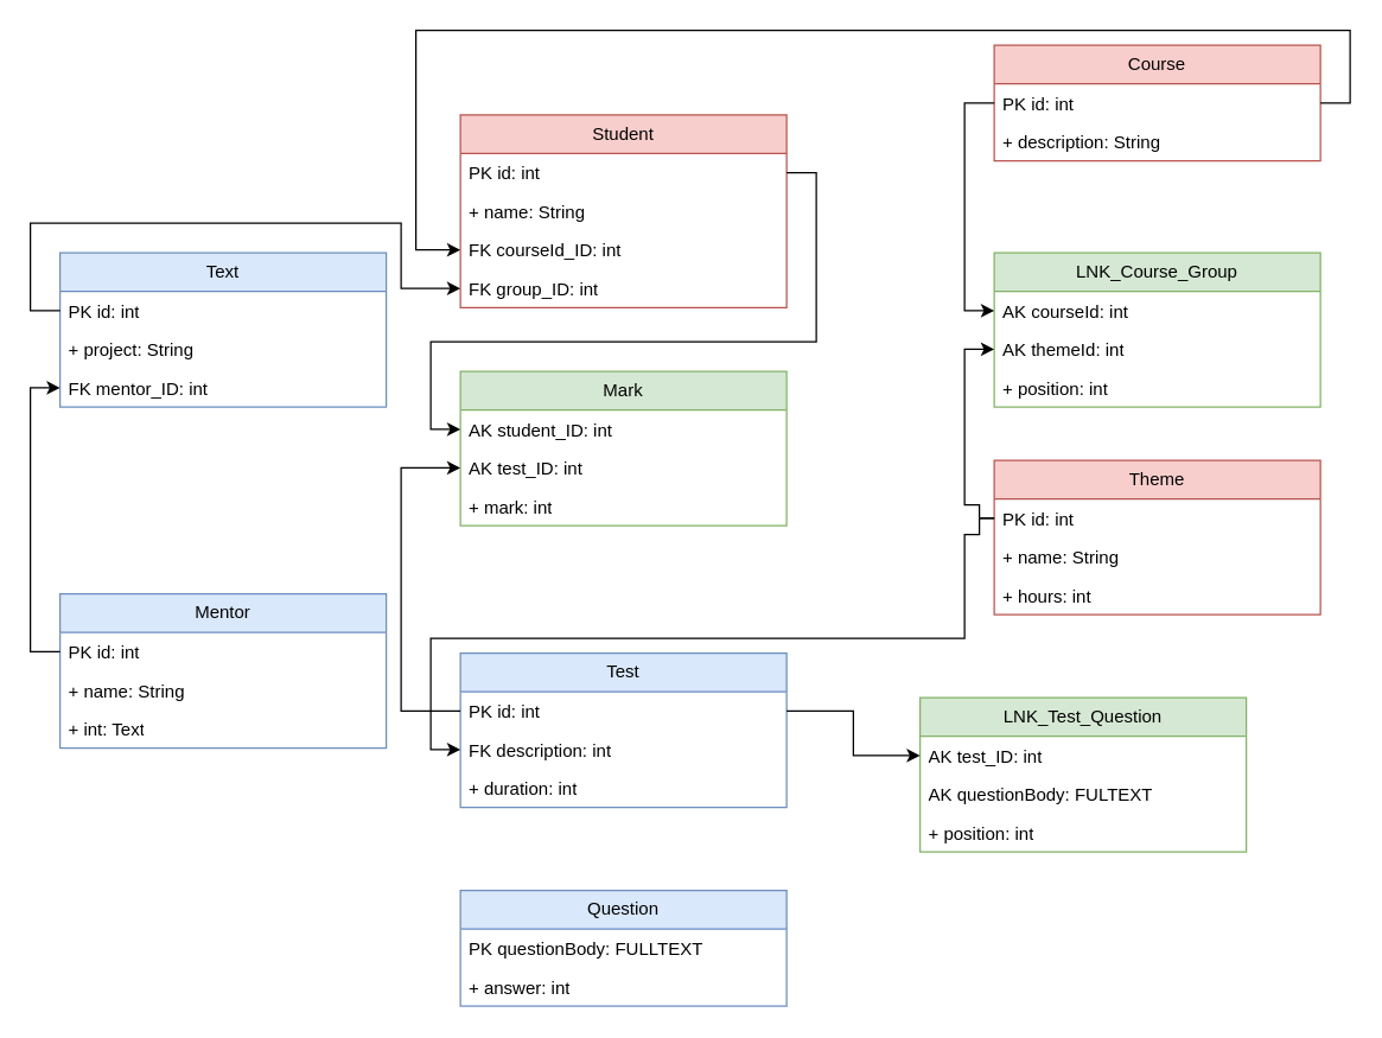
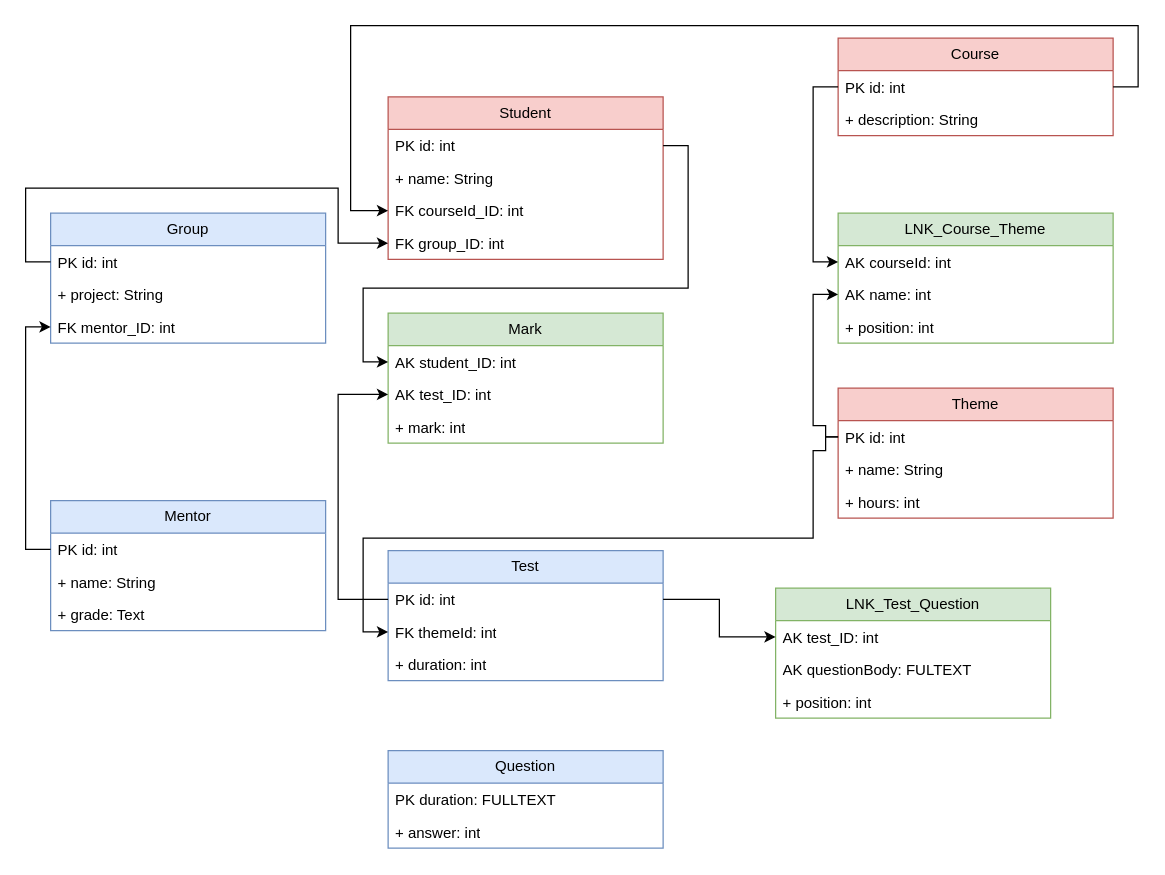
  <mxCell id="0" />
  <mxCell id="1" parent="0" />
  <mxCell id="2" value="Student" style="swimlane;fontStyle=0;childLayout=stackLayout;horizontal=1;startSize=26;fillColor=#f8cecc;horizontalStack=0;resizeParent=1;resizeParentMax=0;resizeLast=0;collapsible=1;marginBottom=0;whiteSpace=wrap;html=1;strokeColor=#b85450;" vertex="1" parent="1"><mxGeometry x="310" y="77" width="220" height="130" as="geometry" /></mxCell>
  <mxCell id="3" value="PK id: int" style="text;strokeColor=none;fillColor=none;align=left;verticalAlign=top;spacingLeft=4;spacingRight=4;overflow=hidden;rotatable=0;points=[[0,0.5],[1,0.5]];portConstraint=eastwest;whiteSpace=wrap;html=1;" vertex="1" parent="2"><mxGeometry y="26" width="220" height="26" as="geometry" /></mxCell>
  <mxCell id="4" value="+ name: String" style="text;strokeColor=none;fillColor=none;align=left;verticalAlign=top;spacingLeft=4;spacingRight=4;overflow=hidden;rotatable=0;points=[[0,0.5],[1,0.5]];portConstraint=eastwest;whiteSpace=wrap;html=1;" vertex="1" parent="2"><mxGeometry y="52" width="220" height="26" as="geometry" /></mxCell>
  <mxCell id="5" value="FK courseId_ID: int" style="text;strokeColor=none;fillColor=none;align=left;verticalAlign=top;spacingLeft=4;spacingRight=4;overflow=hidden;rotatable=0;points=[[0,0.5],[1,0.5]];portConstraint=eastwest;whiteSpace=wrap;html=1;" vertex="1" parent="2"><mxGeometry y="78" width="220" height="26" as="geometry" /></mxCell>
  <mxCell id="6" value="FK group_ID: int" style="text;strokeColor=none;fillColor=none;align=left;verticalAlign=top;spacingLeft=4;spacingRight=4;overflow=hidden;rotatable=0;points=[[0,0.5],[1,0.5]];portConstraint=eastwest;whiteSpace=wrap;html=1;" vertex="1" parent="2"><mxGeometry y="104" width="220" height="26" as="geometry" /></mxCell>
  <mxCell id="7" value="Course" style="swimlane;fontStyle=0;childLayout=stackLayout;horizontal=1;startSize=26;fillColor=#f8cecc;horizontalStack=0;resizeParent=1;resizeParentMax=0;resizeLast=0;collapsible=1;marginBottom=0;whiteSpace=wrap;html=1;strokeColor=#b85450;" vertex="1" parent="1"><mxGeometry x="670" y="30" width="220" height="78" as="geometry" /></mxCell>
  <mxCell id="8" value="PK id: int" style="text;strokeColor=none;fillColor=none;align=left;verticalAlign=top;spacingLeft=4;spacingRight=4;overflow=hidden;rotatable=0;points=[[0,0.5],[1,0.5]];portConstraint=eastwest;whiteSpace=wrap;html=1;" vertex="1" parent="7"><mxGeometry y="26" width="220" height="26" as="geometry" /></mxCell>
  <mxCell id="9" value="+ description: String" style="text;strokeColor=none;fillColor=none;align=left;verticalAlign=top;spacingLeft=4;spacingRight=4;overflow=hidden;rotatable=0;points=[[0,0.5],[1,0.5]];portConstraint=eastwest;whiteSpace=wrap;html=1;" vertex="1" parent="7"><mxGeometry y="52" width="220" height="26" as="geometry" /></mxCell>
  <mxCell id="10" value="Theme" style="swimlane;fontStyle=0;childLayout=stackLayout;horizontal=1;startSize=26;fillColor=#f8cecc;horizontalStack=0;resizeParent=1;resizeParentMax=0;resizeLast=0;collapsible=1;marginBottom=0;whiteSpace=wrap;html=1;strokeColor=#b85450;" vertex="1" parent="1"><mxGeometry x="670" y="310" width="220" height="104" as="geometry" /></mxCell>
  <mxCell id="11" value="PK id: int" style="text;strokeColor=none;fillColor=none;align=left;verticalAlign=top;spacingLeft=4;spacingRight=4;overflow=hidden;rotatable=0;points=[[0,0.5],[1,0.5]];portConstraint=eastwest;whiteSpace=wrap;html=1;" vertex="1" parent="10"><mxGeometry y="26" width="220" height="26" as="geometry" /></mxCell>
  <mxCell id="12" value="+ name: String" style="text;strokeColor=none;fillColor=none;align=left;verticalAlign=top;spacingLeft=4;spacingRight=4;overflow=hidden;rotatable=0;points=[[0,0.5],[1,0.5]];portConstraint=eastwest;whiteSpace=wrap;html=1;" vertex="1" parent="10"><mxGeometry y="52" width="220" height="26" as="geometry" /></mxCell>
  <mxCell id="13" value="+ hours: int" style="text;strokeColor=none;fillColor=none;align=left;verticalAlign=top;spacingLeft=4;spacingRight=4;overflow=hidden;rotatable=0;points=[[0,0.5],[1,0.5]];portConstraint=eastwest;whiteSpace=wrap;html=1;" vertex="1" parent="10"><mxGeometry y="78" width="220" height="26" as="geometry" /></mxCell>
  <mxCell id="14" value="Mark" style="swimlane;fontStyle=0;childLayout=stackLayout;horizontal=1;startSize=26;fillColor=#d5e8d4;horizontalStack=0;resizeParent=1;resizeParentMax=0;resizeLast=0;collapsible=1;marginBottom=0;whiteSpace=wrap;html=1;strokeColor=#82b366;" vertex="1" parent="1"><mxGeometry x="310" y="250" width="220" height="104" as="geometry" /></mxCell>
  <mxCell id="15" value="AK student_ID: int" style="text;strokeColor=none;fillColor=none;align=left;verticalAlign=top;spacingLeft=4;spacingRight=4;overflow=hidden;rotatable=0;points=[[0,0.5],[1,0.5]];portConstraint=eastwest;whiteSpace=wrap;html=1;" vertex="1" parent="14"><mxGeometry y="26" width="220" height="26" as="geometry" /></mxCell>
  <mxCell id="16" value="AK test_ID: int" style="text;strokeColor=none;fillColor=none;align=left;verticalAlign=top;spacingLeft=4;spacingRight=4;overflow=hidden;rotatable=0;points=[[0,0.5],[1,0.5]];portConstraint=eastwest;whiteSpace=wrap;html=1;" vertex="1" parent="14"><mxGeometry y="52" width="220" height="26" as="geometry" /></mxCell>
  <mxCell id="17" value="+ mark: int" style="text;strokeColor=none;fillColor=none;align=left;verticalAlign=top;spacingLeft=4;spacingRight=4;overflow=hidden;rotatable=0;points=[[0,0.5],[1,0.5]];portConstraint=eastwest;whiteSpace=wrap;html=1;" vertex="1" parent="14"><mxGeometry y="78" width="220" height="26" as="geometry" /></mxCell>
- <mxCell id="18" value="LNK_Course_Group" style="swimlane;fontStyle=0;childLayout=stackLayout;horizontal=1;startSize=26;fillColor=#d5e8d4;horizontalStack=0;resizeParent=1;resizeParentMax=0;resizeLast=0;collapsible=1;marginBottom=0;whiteSpace=wrap;html=1;strokeColor=#82b366;" vertex="1" parent="1"><mxGeometry x="670" y="170" width="220" height="104" as="geometry" /></mxCell>
+ <mxCell id="18" value="LNK_Course_Theme" style="swimlane;fontStyle=0;childLayout=stackLayout;horizontal=1;startSize=26;fillColor=#d5e8d4;horizontalStack=0;resizeParent=1;resizeParentMax=0;resizeLast=0;collapsible=1;marginBottom=0;whiteSpace=wrap;html=1;strokeColor=#82b366;" vertex="1" parent="1"><mxGeometry x="670" y="170" width="220" height="104" as="geometry" /></mxCell>
  <mxCell id="19" value="AK courseId: int" style="text;strokeColor=none;fillColor=none;align=left;verticalAlign=top;spacingLeft=4;spacingRight=4;overflow=hidden;rotatable=0;points=[[0,0.5],[1,0.5]];portConstraint=eastwest;whiteSpace=wrap;html=1;" vertex="1" parent="18"><mxGeometry y="26" width="220" height="26" as="geometry" /></mxCell>
- <mxCell id="20" value="AK themeId: int" style="text;strokeColor=none;fillColor=none;align=left;verticalAlign=top;spacingLeft=4;spacingRight=4;overflow=hidden;rotatable=0;points=[[0,0.5],[1,0.5]];portConstraint=eastwest;whiteSpace=wrap;html=1;" vertex="1" parent="18"><mxGeometry y="52" width="220" height="26" as="geometry" /></mxCell>
+ <mxCell id="20" value="AK name: int" style="text;strokeColor=none;fillColor=none;align=left;verticalAlign=top;spacingLeft=4;spacingRight=4;overflow=hidden;rotatable=0;points=[[0,0.5],[1,0.5]];portConstraint=eastwest;whiteSpace=wrap;html=1;" vertex="1" parent="18"><mxGeometry y="52" width="220" height="26" as="geometry" /></mxCell>
  <mxCell id="21" value="+ position: int" style="text;strokeColor=none;fillColor=none;align=left;verticalAlign=top;spacingLeft=4;spacingRight=4;overflow=hidden;rotatable=0;points=[[0,0.5],[1,0.5]];portConstraint=eastwest;whiteSpace=wrap;html=1;" vertex="1" parent="18"><mxGeometry y="78" width="220" height="26" as="geometry" /></mxCell>
  <mxCell id="22" value="Test" style="swimlane;fontStyle=0;childLayout=stackLayout;horizontal=1;startSize=26;fillColor=#dae8fc;horizontalStack=0;resizeParent=1;resizeParentMax=0;resizeLast=0;collapsible=1;marginBottom=0;whiteSpace=wrap;html=1;strokeColor=#6c8ebf;" vertex="1" parent="1"><mxGeometry x="310" y="440" width="220" height="104" as="geometry" /></mxCell>
  <mxCell id="23" value="PK id: int" style="text;strokeColor=none;fillColor=none;align=left;verticalAlign=top;spacingLeft=4;spacingRight=4;overflow=hidden;rotatable=0;points=[[0,0.5],[1,0.5]];portConstraint=eastwest;whiteSpace=wrap;html=1;" vertex="1" parent="22"><mxGeometry y="26" width="220" height="26" as="geometry" /></mxCell>
- <mxCell id="24" value="FK description: int" style="text;strokeColor=none;fillColor=none;align=left;verticalAlign=top;spacingLeft=4;spacingRight=4;overflow=hidden;rotatable=0;points=[[0,0.5],[1,0.5]];portConstraint=eastwest;whiteSpace=wrap;html=1;" vertex="1" parent="22"><mxGeometry y="52" width="220" height="26" as="geometry" /></mxCell>
+ <mxCell id="24" value="FK themeId: int" style="text;strokeColor=none;fillColor=none;align=left;verticalAlign=top;spacingLeft=4;spacingRight=4;overflow=hidden;rotatable=0;points=[[0,0.5],[1,0.5]];portConstraint=eastwest;whiteSpace=wrap;html=1;" vertex="1" parent="22"><mxGeometry y="52" width="220" height="26" as="geometry" /></mxCell>
  <mxCell id="25" value="+ duration: int" style="text;strokeColor=none;fillColor=none;align=left;verticalAlign=top;spacingLeft=4;spacingRight=4;overflow=hidden;rotatable=0;points=[[0,0.5],[1,0.5]];portConstraint=eastwest;whiteSpace=wrap;html=1;" vertex="1" parent="22"><mxGeometry y="78" width="220" height="26" as="geometry" /></mxCell>
  <mxCell id="26" value="LNK_Test_Question" style="swimlane;fontStyle=0;childLayout=stackLayout;horizontal=1;startSize=26;fillColor=#d5e8d4;horizontalStack=0;resizeParent=1;resizeParentMax=0;resizeLast=0;collapsible=1;marginBottom=0;whiteSpace=wrap;html=1;strokeColor=#82b366;" vertex="1" parent="1"><mxGeometry x="620" y="470" width="220" height="104" as="geometry" /></mxCell>
  <mxCell id="27" value="AK test_ID: int" style="text;strokeColor=none;fillColor=none;align=left;verticalAlign=top;spacingLeft=4;spacingRight=4;overflow=hidden;rotatable=0;points=[[0,0.5],[1,0.5]];portConstraint=eastwest;whiteSpace=wrap;html=1;" vertex="1" parent="26"><mxGeometry y="26" width="220" height="26" as="geometry" /></mxCell>
  <mxCell id="28" value="AK questionBody: FULTEXT" style="text;strokeColor=none;fillColor=none;align=left;verticalAlign=top;spacingLeft=4;spacingRight=4;overflow=hidden;rotatable=0;points=[[0,0.5],[1,0.5]];portConstraint=eastwest;whiteSpace=wrap;html=1;" vertex="1" parent="26"><mxGeometry y="52" width="220" height="26" as="geometry" /></mxCell>
  <mxCell id="29" value="+ position: int" style="text;strokeColor=none;fillColor=none;align=left;verticalAlign=top;spacingLeft=4;spacingRight=4;overflow=hidden;rotatable=0;points=[[0,0.5],[1,0.5]];portConstraint=eastwest;whiteSpace=wrap;html=1;" vertex="1" parent="26"><mxGeometry y="78" width="220" height="26" as="geometry" /></mxCell>
  <mxCell id="30" value="Question" style="swimlane;fontStyle=0;childLayout=stackLayout;horizontal=1;startSize=26;fillColor=#dae8fc;horizontalStack=0;resizeParent=1;resizeParentMax=0;resizeLast=0;collapsible=1;marginBottom=0;whiteSpace=wrap;html=1;strokeColor=#6c8ebf;" vertex="1" parent="1"><mxGeometry x="310" y="600" width="220" height="78" as="geometry" /></mxCell>
- <mxCell id="31" value="PK questionBody: FULLTEXT" style="text;strokeColor=none;fillColor=none;align=left;verticalAlign=top;spacingLeft=4;spacingRight=4;overflow=hidden;rotatable=0;points=[[0,0.5],[1,0.5]];portConstraint=eastwest;whiteSpace=wrap;html=1;" vertex="1" parent="30"><mxGeometry y="26" width="220" height="26" as="geometry" /></mxCell>
+ <mxCell id="31" value="PK duration: FULLTEXT" style="text;strokeColor=none;fillColor=none;align=left;verticalAlign=top;spacingLeft=4;spacingRight=4;overflow=hidden;rotatable=0;points=[[0,0.5],[1,0.5]];portConstraint=eastwest;whiteSpace=wrap;html=1;" vertex="1" parent="30"><mxGeometry y="26" width="220" height="26" as="geometry" /></mxCell>
  <mxCell id="32" value="+ answer: int" style="text;strokeColor=none;fillColor=none;align=left;verticalAlign=top;spacingLeft=4;spacingRight=4;overflow=hidden;rotatable=0;points=[[0,0.5],[1,0.5]];portConstraint=eastwest;whiteSpace=wrap;html=1;" vertex="1" parent="30"><mxGeometry y="52" width="220" height="26" as="geometry" /></mxCell>
- <mxCell id="33" value="Text" style="swimlane;fontStyle=0;childLayout=stackLayout;horizontal=1;startSize=26;fillColor=#dae8fc;horizontalStack=0;resizeParent=1;resizeParentMax=0;resizeLast=0;collapsible=1;marginBottom=0;whiteSpace=wrap;html=1;strokeColor=#6c8ebf;" vertex="1" parent="1"><mxGeometry x="40" y="170" width="220" height="104" as="geometry" /></mxCell>
+ <mxCell id="33" value="Group" style="swimlane;fontStyle=0;childLayout=stackLayout;horizontal=1;startSize=26;fillColor=#dae8fc;horizontalStack=0;resizeParent=1;resizeParentMax=0;resizeLast=0;collapsible=1;marginBottom=0;whiteSpace=wrap;html=1;strokeColor=#6c8ebf;" vertex="1" parent="1"><mxGeometry x="40" y="170" width="220" height="104" as="geometry" /></mxCell>
  <mxCell id="34" value="PK id: int" style="text;strokeColor=none;fillColor=none;align=left;verticalAlign=top;spacingLeft=4;spacingRight=4;overflow=hidden;rotatable=0;points=[[0,0.5],[1,0.5]];portConstraint=eastwest;whiteSpace=wrap;html=1;" vertex="1" parent="33"><mxGeometry y="26" width="220" height="26" as="geometry" /></mxCell>
  <mxCell id="35" value="+ project: String" style="text;strokeColor=none;fillColor=none;align=left;verticalAlign=top;spacingLeft=4;spacingRight=4;overflow=hidden;rotatable=0;points=[[0,0.5],[1,0.5]];portConstraint=eastwest;whiteSpace=wrap;html=1;" vertex="1" parent="33"><mxGeometry y="52" width="220" height="26" as="geometry" /></mxCell>
  <mxCell id="36" value="FK mentor_ID: int" style="text;strokeColor=none;fillColor=none;align=left;verticalAlign=top;spacingLeft=4;spacingRight=4;overflow=hidden;rotatable=0;points=[[0,0.5],[1,0.5]];portConstraint=eastwest;whiteSpace=wrap;html=1;" vertex="1" parent="33"><mxGeometry y="78" width="220" height="26" as="geometry" /></mxCell>
  <mxCell id="37" value="Mentor" style="swimlane;fontStyle=0;childLayout=stackLayout;horizontal=1;startSize=26;fillColor=#dae8fc;horizontalStack=0;resizeParent=1;resizeParentMax=0;resizeLast=0;collapsible=1;marginBottom=0;whiteSpace=wrap;html=1;strokeColor=#6c8ebf;" vertex="1" parent="1"><mxGeometry x="40" y="400" width="220" height="104" as="geometry" /></mxCell>
  <mxCell id="38" value="PK id: int" style="text;strokeColor=none;fillColor=none;align=left;verticalAlign=top;spacingLeft=4;spacingRight=4;overflow=hidden;rotatable=0;points=[[0,0.5],[1,0.5]];portConstraint=eastwest;whiteSpace=wrap;html=1;" vertex="1" parent="37"><mxGeometry y="26" width="220" height="26" as="geometry" /></mxCell>
  <mxCell id="39" value="+ name: String" style="text;strokeColor=none;fillColor=none;align=left;verticalAlign=top;spacingLeft=4;spacingRight=4;overflow=hidden;rotatable=0;points=[[0,0.5],[1,0.5]];portConstraint=eastwest;whiteSpace=wrap;html=1;" vertex="1" parent="37"><mxGeometry y="52" width="220" height="26" as="geometry" /></mxCell>
- <mxCell id="40" value="+ int: Text" style="text;strokeColor=none;fillColor=none;align=left;verticalAlign=top;spacingLeft=4;spacingRight=4;overflow=hidden;rotatable=0;points=[[0,0.5],[1,0.5]];portConstraint=eastwest;whiteSpace=wrap;html=1;" vertex="1" parent="37"><mxGeometry y="78" width="220" height="26" as="geometry" /></mxCell>
+ <mxCell id="40" value="+ grade: Text" style="text;strokeColor=none;fillColor=none;align=left;verticalAlign=top;spacingLeft=4;spacingRight=4;overflow=hidden;rotatable=0;points=[[0,0.5],[1,0.5]];portConstraint=eastwest;whiteSpace=wrap;html=1;" vertex="1" parent="37"><mxGeometry y="78" width="220" height="26" as="geometry" /></mxCell>
  <mxCell id="41" style="edgeStyle=orthogonalEdgeStyle;rounded=0;orthogonalLoop=1;jettySize=auto;html=1;exitX=0;exitY=0.5;exitDx=0;exitDy=0;entryX=0;entryY=0.5;entryDx=0;entryDy=0;" edge="1" parent="1" source="34" target="6"><mxGeometry relative="1" as="geometry"><Array as="points"><mxPoint x="20" y="209" /><mxPoint x="20" y="150" /><mxPoint x="270" y="150" /><mxPoint x="270" y="194" /></Array></mxGeometry></mxCell>
  <mxCell id="42" style="edgeStyle=orthogonalEdgeStyle;rounded=0;orthogonalLoop=1;jettySize=auto;html=1;entryX=0;entryY=0.5;entryDx=0;entryDy=0;" edge="1" parent="1" source="38" target="36"><mxGeometry relative="1" as="geometry" /></mxCell>
  <mxCell id="43" style="edgeStyle=orthogonalEdgeStyle;rounded=0;orthogonalLoop=1;jettySize=auto;html=1;exitX=1;exitY=0.5;exitDx=0;exitDy=0;entryX=0;entryY=0.5;entryDx=0;entryDy=0;" edge="1" parent="1" source="8" target="5"><mxGeometry relative="1" as="geometry"><Array as="points"><mxPoint x="910" y="69" /><mxPoint x="910" y="20" /><mxPoint x="280" y="20" /><mxPoint x="280" y="168" /></Array></mxGeometry></mxCell>
  <mxCell id="44" style="edgeStyle=orthogonalEdgeStyle;rounded=0;orthogonalLoop=1;jettySize=auto;html=1;exitX=1;exitY=0.5;exitDx=0;exitDy=0;entryX=0;entryY=0.5;entryDx=0;entryDy=0;" edge="1" parent="1" source="3" target="15"><mxGeometry relative="1" as="geometry"><Array as="points"><mxPoint x="550" y="116" /><mxPoint x="550" y="230" /><mxPoint x="290" y="230" /><mxPoint x="290" y="289" /></Array></mxGeometry></mxCell>
  <mxCell id="45" style="edgeStyle=orthogonalEdgeStyle;rounded=0;orthogonalLoop=1;jettySize=auto;html=1;exitX=0;exitY=0.5;exitDx=0;exitDy=0;entryX=0;entryY=0.5;entryDx=0;entryDy=0;" edge="1" parent="1" source="8" target="19"><mxGeometry relative="1" as="geometry" /></mxCell>
  <mxCell id="46" style="edgeStyle=orthogonalEdgeStyle;rounded=0;orthogonalLoop=1;jettySize=auto;html=1;exitX=0;exitY=0.5;exitDx=0;exitDy=0;entryX=0;entryY=0.5;entryDx=0;entryDy=0;" edge="1" parent="1" source="11" target="20"><mxGeometry relative="1" as="geometry"><Array as="points"><mxPoint x="660" y="349" /><mxPoint x="660" y="340" /><mxPoint x="650" y="340" /><mxPoint x="650" y="235" /></Array></mxGeometry></mxCell>
  <mxCell id="47" style="edgeStyle=orthogonalEdgeStyle;rounded=0;orthogonalLoop=1;jettySize=auto;html=1;exitX=1;exitY=0.5;exitDx=0;exitDy=0;entryX=0;entryY=0.5;entryDx=0;entryDy=0;" edge="1" parent="1" source="23" target="27"><mxGeometry relative="1" as="geometry" /></mxCell>
  <mxCell id="48" style="edgeStyle=orthogonalEdgeStyle;rounded=0;orthogonalLoop=1;jettySize=auto;html=1;exitX=0;exitY=0.5;exitDx=0;exitDy=0;entryX=0;entryY=0.5;entryDx=0;entryDy=0;" edge="1" parent="1" source="11" target="24"><mxGeometry relative="1" as="geometry"><Array as="points"><mxPoint x="660" y="349" /><mxPoint x="660" y="360" /><mxPoint x="650" y="360" /><mxPoint x="650" y="430" /><mxPoint x="290" y="430" /><mxPoint x="290" y="505" /></Array></mxGeometry></mxCell>
  <mxCell id="49" style="edgeStyle=orthogonalEdgeStyle;rounded=0;orthogonalLoop=1;jettySize=auto;html=1;exitX=0;exitY=0.5;exitDx=0;exitDy=0;entryX=0;entryY=0.5;entryDx=0;entryDy=0;" edge="1" parent="1" source="23" target="16"><mxGeometry relative="1" as="geometry"><Array as="points"><mxPoint x="270" y="479" /><mxPoint x="270" y="315" /></Array></mxGeometry></mxCell>
